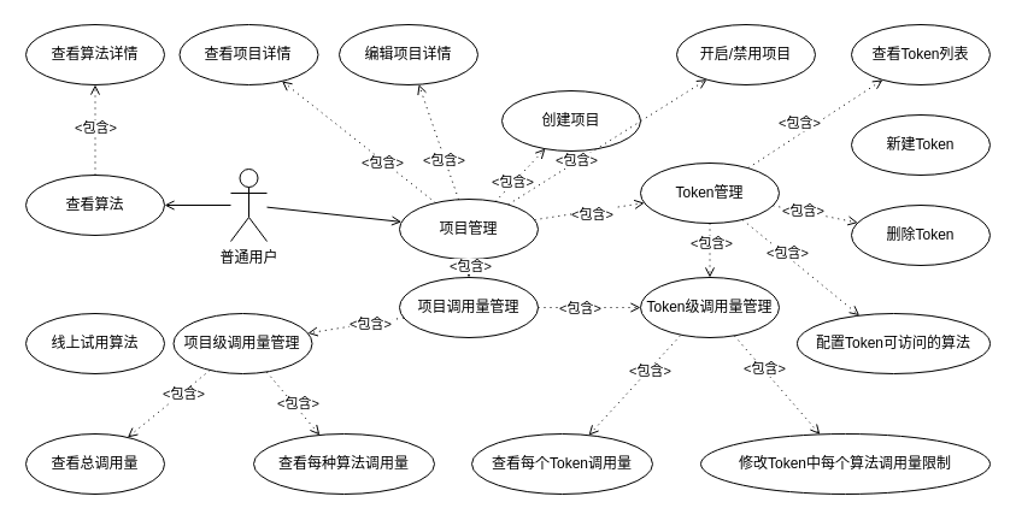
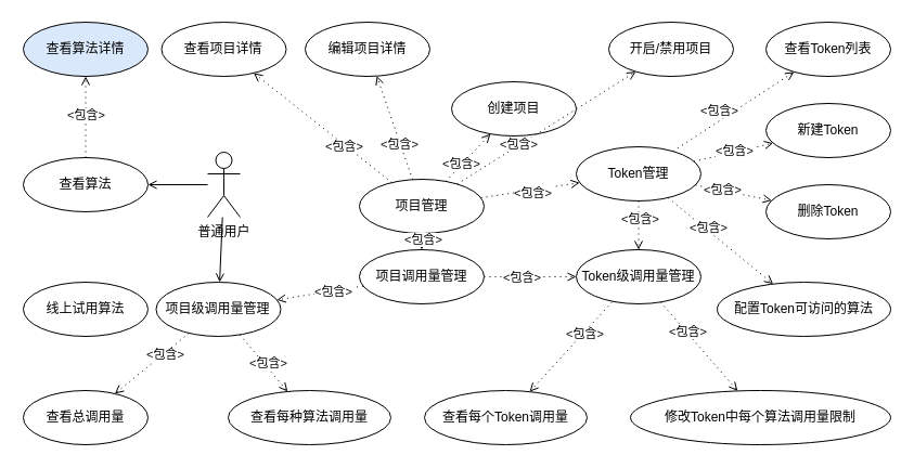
  <mxCell id="0" />
  <mxCell id="1" parent="0" />
- <mxCell id="2" value="" style="rounded=0;orthogonalLoop=1;jettySize=auto;html=1;endArrow=open;endFill=0;" edge="1" parent="1" source="3" target="6"><mxGeometry relative="1" as="geometry" /></mxCell>
+ <mxCell id="2" value="" style="rounded=0;orthogonalLoop=1;jettySize=auto;html=1;endArrow=open;endFill=0;" edge="1" parent="1" source="3" target="16"><mxGeometry relative="1" as="geometry" /></mxCell>
  <mxCell id="3" value="普通用户" style="shape=umlActor;verticalLabelPosition=bottom;verticalAlign=top;html=1;outlineConnect=0;" vertex="1" parent="1"><mxGeometry x="191" y="140" width="30" height="60" as="geometry" /></mxCell>
  <mxCell id="4" value="" style="rounded=0;orthogonalLoop=1;jettySize=auto;html=1;dashed=1;dashPattern=1 4;endArrow=open;endFill=0;" edge="1" parent="1" source="6" target="7"><mxGeometry relative="1" as="geometry" /></mxCell>
  <mxCell id="5" value="&amp;lt;包含&amp;gt;" style="edgeLabel;html=1;align=center;verticalAlign=middle;resizable=0;points=[];" vertex="1" connectable="0" parent="4"><mxGeometry x="-0.311" y="1" relative="1" as="geometry"><mxPoint x="16" y="1" as="offset" /></mxGeometry></mxCell>
  <mxCell id="6" value="&lt;p style=&quot;line-height: 100%;&quot;&gt;项目管理&lt;/p&gt;" style="ellipse;whiteSpace=wrap;html=1;verticalAlign=top;" vertex="1" parent="1"><mxGeometry x="331" y="165" width="115" height="50" as="geometry" /></mxCell>
  <mxCell id="7" value="&lt;p style=&quot;line-height: 100%;&quot;&gt;Token管理&lt;/p&gt;" style="ellipse;whiteSpace=wrap;html=1;verticalAlign=top;" vertex="1" parent="1"><mxGeometry x="531" y="135" width="115" height="50" as="geometry" /></mxCell>
  <mxCell id="8" value="" style="rounded=0;orthogonalLoop=1;jettySize=auto;html=1;dashed=1;dashPattern=1 4;endArrow=open;endFill=0;" edge="1" target="10" parent="1" source="6"><mxGeometry relative="1" as="geometry"><mxPoint x="460.998" y="303" as="sourcePoint" /></mxGeometry></mxCell>
  <mxCell id="9" value="&amp;lt;包含&amp;gt;" style="edgeLabel;html=1;align=center;verticalAlign=middle;resizable=0;points=[];" vertex="1" connectable="0" parent="8"><mxGeometry x="-0.311" y="1" relative="1" as="geometry"><mxPoint as="offset" /></mxGeometry></mxCell>
  <mxCell id="10" value="&lt;p style=&quot;line-height: 100%;&quot;&gt;查看项目详情&lt;/p&gt;" style="ellipse;whiteSpace=wrap;html=1;verticalAlign=top;" vertex="1" parent="1"><mxGeometry x="148.498" y="20" width="115" height="50" as="geometry" /></mxCell>
  <mxCell id="11" value="" style="rounded=0;orthogonalLoop=1;jettySize=auto;html=1;dashed=1;dashPattern=1 4;endArrow=open;endFill=0;" edge="1" target="13" parent="1" source="6"><mxGeometry relative="1" as="geometry"><mxPoint x="391.228" y="323" as="sourcePoint" /></mxGeometry></mxCell>
  <mxCell id="12" value="&amp;lt;包含&amp;gt;" style="edgeLabel;html=1;align=center;verticalAlign=middle;resizable=0;points=[];" vertex="1" connectable="0" parent="11"><mxGeometry x="-0.311" y="1" relative="1" as="geometry"><mxPoint as="offset" /></mxGeometry></mxCell>
  <mxCell id="13" value="&lt;p style=&quot;line-height: 100%;&quot;&gt;项目调用量管理&lt;/p&gt;" style="ellipse;whiteSpace=wrap;html=1;verticalAlign=top;" vertex="1" parent="1"><mxGeometry x="330.998" y="230" width="115" height="50" as="geometry" /></mxCell>
  <mxCell id="14" value="" style="rounded=0;orthogonalLoop=1;jettySize=auto;html=1;dashed=1;dashPattern=1 4;endArrow=open;endFill=0;" edge="1" target="16" parent="1" source="13"><mxGeometry relative="1" as="geometry"><mxPoint x="334.228" y="393" as="sourcePoint" /></mxGeometry></mxCell>
  <mxCell id="15" value="&amp;lt;包含&amp;gt;" style="edgeLabel;html=1;align=center;verticalAlign=middle;resizable=0;points=[];" vertex="1" connectable="0" parent="14"><mxGeometry x="-0.311" y="1" relative="1" as="geometry"><mxPoint as="offset" /></mxGeometry></mxCell>
  <mxCell id="16" value="&lt;p style=&quot;line-height: 100%;&quot;&gt;项目级调用量管理&lt;/p&gt;" style="ellipse;whiteSpace=wrap;html=1;verticalAlign=top;" vertex="1" parent="1"><mxGeometry x="143.498" y="260" width="115" height="50" as="geometry" /></mxCell>
  <mxCell id="17" value="" style="rounded=0;orthogonalLoop=1;jettySize=auto;html=1;dashed=1;dashPattern=1 4;endArrow=open;endFill=0;" edge="1" target="19" parent="1" source="13"><mxGeometry relative="1" as="geometry"><mxPoint x="581.228" y="333" as="sourcePoint" /></mxGeometry></mxCell>
  <mxCell id="18" value="&amp;lt;包含&amp;gt;" style="edgeLabel;html=1;align=center;verticalAlign=middle;resizable=0;points=[];" vertex="1" connectable="0" parent="17"><mxGeometry x="-0.311" y="1" relative="1" as="geometry"><mxPoint x="6" y="1" as="offset" /></mxGeometry></mxCell>
  <mxCell id="19" value="&lt;p style=&quot;line-height: 100%;&quot;&gt;Token级调用量管理&lt;/p&gt;" style="ellipse;whiteSpace=wrap;html=1;verticalAlign=top;" vertex="1" parent="1"><mxGeometry x="530.998" y="230" width="115" height="50" as="geometry" /></mxCell>
  <mxCell id="20" value="" style="rounded=0;orthogonalLoop=1;jettySize=auto;html=1;dashed=1;dashPattern=1 4;endArrow=open;endFill=0;" edge="1" target="22" parent="1" source="6"><mxGeometry relative="1" as="geometry"><mxPoint x="161.228" y="-7" as="sourcePoint" /></mxGeometry></mxCell>
  <mxCell id="21" value="&amp;lt;包含&amp;gt;" style="edgeLabel;html=1;align=center;verticalAlign=middle;resizable=0;points=[];" vertex="1" connectable="0" parent="20"><mxGeometry x="-0.311" y="1" relative="1" as="geometry"><mxPoint as="offset" /></mxGeometry></mxCell>
  <mxCell id="22" value="&lt;p style=&quot;line-height: 100%;&quot;&gt;编辑项目详情&lt;/p&gt;" style="ellipse;whiteSpace=wrap;html=1;verticalAlign=top;" vertex="1" parent="1"><mxGeometry x="280.998" y="20" width="115" height="50" as="geometry" /></mxCell>
  <mxCell id="23" value="" style="rounded=0;orthogonalLoop=1;jettySize=auto;html=1;dashed=1;dashPattern=1 4;endArrow=open;endFill=0;" edge="1" target="25" parent="1" source="6"><mxGeometry relative="1" as="geometry"><mxPoint x="239.228" y="-7" as="sourcePoint" /></mxGeometry></mxCell>
  <mxCell id="24" value="&amp;lt;包含&amp;gt;" style="edgeLabel;html=1;align=center;verticalAlign=middle;resizable=0;points=[];" vertex="1" connectable="0" parent="23"><mxGeometry x="-0.311" y="1" relative="1" as="geometry"><mxPoint as="offset" /></mxGeometry></mxCell>
  <mxCell id="25" value="&lt;p style=&quot;line-height: 100%;&quot;&gt;创建项目&lt;/p&gt;" style="ellipse;whiteSpace=wrap;html=1;verticalAlign=top;" vertex="1" parent="1"><mxGeometry x="415.998" y="75" width="115" height="50" as="geometry" /></mxCell>
  <mxCell id="26" value="" style="rounded=0;orthogonalLoop=1;jettySize=auto;html=1;dashed=1;dashPattern=1 4;endArrow=open;endFill=0;" edge="1" target="28" parent="1" source="6"><mxGeometry relative="1" as="geometry"><mxPoint x="360.228" y="-7" as="sourcePoint" /></mxGeometry></mxCell>
  <mxCell id="27" value="&amp;lt;包含&amp;gt;" style="edgeLabel;html=1;align=center;verticalAlign=middle;resizable=0;points=[];" vertex="1" connectable="0" parent="26"><mxGeometry x="-0.311" y="1" relative="1" as="geometry"><mxPoint as="offset" /></mxGeometry></mxCell>
  <mxCell id="28" value="&lt;p style=&quot;line-height: 100%;&quot;&gt;开启/禁用项目&lt;/p&gt;" style="ellipse;whiteSpace=wrap;html=1;verticalAlign=top;" vertex="1" parent="1"><mxGeometry x="560.998" y="20" width="115" height="50" as="geometry" /></mxCell>
  <mxCell id="29" value="" style="rounded=0;orthogonalLoop=1;jettySize=auto;html=1;dashed=1;dashPattern=1 4;endArrow=open;endFill=0;" edge="1" parent="1" source="7" target="19"><mxGeometry relative="1" as="geometry"><mxPoint x="501" y="210" as="sourcePoint" /><mxPoint x="596" y="210" as="targetPoint" /></mxGeometry></mxCell>
  <mxCell id="30" value="&amp;lt;包含&amp;gt;" style="edgeLabel;html=1;align=center;verticalAlign=middle;resizable=0;points=[];" vertex="1" connectable="0" parent="29"><mxGeometry x="-0.311" y="1" relative="1" as="geometry"><mxPoint as="offset" /></mxGeometry></mxCell>
  <mxCell id="31" value="" style="rounded=0;orthogonalLoop=1;jettySize=auto;html=1;dashed=1;dashPattern=1 4;endArrow=open;endFill=0;" edge="1" target="33" parent="1" source="16"><mxGeometry relative="1" as="geometry"><mxPoint x="131.228" y="383" as="sourcePoint" /></mxGeometry></mxCell>
  <mxCell id="32" value="&amp;lt;包含&amp;gt;" style="edgeLabel;html=1;align=center;verticalAlign=middle;resizable=0;points=[];" vertex="1" connectable="0" parent="31"><mxGeometry x="-0.311" y="1" relative="1" as="geometry"><mxPoint as="offset" /></mxGeometry></mxCell>
  <mxCell id="33" value="&lt;p style=&quot;line-height: 100%;&quot;&gt;查看总调用量&lt;/p&gt;" style="ellipse;whiteSpace=wrap;html=1;verticalAlign=top;" vertex="1" parent="1"><mxGeometry x="20.998" y="360" width="115" height="50" as="geometry" /></mxCell>
  <mxCell id="34" value="" style="rounded=0;orthogonalLoop=1;jettySize=auto;html=1;dashed=1;dashPattern=1 4;endArrow=open;endFill=0;" edge="1" target="36" parent="1" source="16"><mxGeometry relative="1" as="geometry"><mxPoint x="461.228" y="423" as="sourcePoint" /></mxGeometry></mxCell>
  <mxCell id="35" value="&amp;lt;包含&amp;gt;" style="edgeLabel;html=1;align=center;verticalAlign=middle;resizable=0;points=[];" vertex="1" connectable="0" parent="34"><mxGeometry x="-0.311" y="1" relative="1" as="geometry"><mxPoint x="10" y="8" as="offset" /></mxGeometry></mxCell>
  <mxCell id="36" value="&lt;p style=&quot;line-height: 100%;&quot;&gt;查看每种算法调用量&lt;/p&gt;" style="ellipse;whiteSpace=wrap;html=1;verticalAlign=top;" vertex="1" parent="1"><mxGeometry x="210" y="360" width="150" height="50" as="geometry" /></mxCell>
  <mxCell id="37" value="" style="rounded=0;orthogonalLoop=1;jettySize=auto;html=1;dashed=1;dashPattern=1 4;exitX=0.287;exitY=0.966;exitDx=0;exitDy=0;exitPerimeter=0;endArrow=open;endFill=0;" edge="1" target="39" parent="1" source="19"><mxGeometry relative="1" as="geometry"><mxPoint x="374.228" y="463" as="sourcePoint" /></mxGeometry></mxCell>
  <mxCell id="38" value="&amp;lt;包含&amp;gt;" style="edgeLabel;html=1;align=center;verticalAlign=middle;resizable=0;points=[];" vertex="1" connectable="0" parent="37"><mxGeometry x="-0.311" y="1" relative="1" as="geometry"><mxPoint as="offset" /></mxGeometry></mxCell>
  <mxCell id="39" value="&lt;p style=&quot;line-height: 100%;&quot;&gt;查看每个Token调用量&lt;br&gt;&lt;/p&gt;" style="ellipse;whiteSpace=wrap;html=1;verticalAlign=top;" vertex="1" parent="1"><mxGeometry x="391" y="360" width="150" height="50" as="geometry" /></mxCell>
  <mxCell id="40" value="" style="rounded=0;orthogonalLoop=1;jettySize=auto;html=1;dashed=1;dashPattern=1 4;endArrow=open;endFill=0;" edge="1" target="42" parent="1" source="19"><mxGeometry relative="1" as="geometry"><mxPoint x="591.228" y="383" as="sourcePoint" /></mxGeometry></mxCell>
  <mxCell id="41" value="&amp;lt;包含&amp;gt;" style="edgeLabel;html=1;align=center;verticalAlign=middle;resizable=0;points=[];" vertex="1" connectable="0" parent="40"><mxGeometry x="-0.311" y="1" relative="1" as="geometry"><mxPoint as="offset" /></mxGeometry></mxCell>
  <mxCell id="42" value="&lt;p style=&quot;line-height: 100%;&quot;&gt;修改Token中每个算法调用量限制&lt;/p&gt;" style="ellipse;whiteSpace=wrap;html=1;verticalAlign=top;" vertex="1" parent="1"><mxGeometry x="581" y="360" width="240" height="50" as="geometry" /></mxCell>
  <mxCell id="43" value="" style="rounded=0;orthogonalLoop=1;jettySize=auto;html=1;dashed=1;dashPattern=1 4;endArrow=open;endFill=0;" edge="1" target="45" parent="1" source="7"><mxGeometry relative="1" as="geometry"><mxPoint x="691.228" y="263" as="sourcePoint" /></mxGeometry></mxCell>
  <mxCell id="44" value="&amp;lt;包含&amp;gt;" style="edgeLabel;html=1;align=center;verticalAlign=middle;resizable=0;points=[];" vertex="1" connectable="0" parent="43"><mxGeometry x="-0.311" y="1" relative="1" as="geometry"><mxPoint x="3" y="1" as="offset" /></mxGeometry></mxCell>
  <mxCell id="45" value="&lt;p style=&quot;line-height: 100%;&quot;&gt;配置Token可访问的算法&lt;/p&gt;" style="ellipse;whiteSpace=wrap;html=1;verticalAlign=top;" vertex="1" parent="1"><mxGeometry x="661" y="260" width="160" height="50" as="geometry" /></mxCell>
  <mxCell id="46" value="" style="rounded=0;orthogonalLoop=1;jettySize=auto;html=1;dashed=1;dashPattern=1 4;endArrow=open;endFill=0;" edge="1" target="48" parent="1" source="7"><mxGeometry relative="1" as="geometry"><mxPoint x="620.998" y="113" as="sourcePoint" /></mxGeometry></mxCell>
  <mxCell id="47" value="&amp;lt;包含&amp;gt;" style="edgeLabel;html=1;align=center;verticalAlign=middle;resizable=0;points=[];" vertex="1" connectable="0" parent="46"><mxGeometry x="-0.311" y="1" relative="1" as="geometry"><mxPoint x="4" y="-12" as="offset" /></mxGeometry></mxCell>
  <mxCell id="48" value="&lt;p style=&quot;line-height: 100%;&quot;&gt;查看Token列表&lt;/p&gt;" style="ellipse;whiteSpace=wrap;html=1;verticalAlign=top;" vertex="1" parent="1"><mxGeometry x="705.998" y="20" width="115" height="50" as="geometry" /></mxCell>
+ <mxCell id="49" value="" style="rounded=0;orthogonalLoop=1;jettySize=auto;html=1;dashed=1;dashPattern=1 4;endArrow=open;endFill=0;" edge="1" target="51" parent="1" source="7"><mxGeometry relative="1" as="geometry"><mxPoint x="621" y="203" as="sourcePoint" /></mxGeometry></mxCell>
+ <mxCell id="50" value="&amp;lt;包含&amp;gt;" style="edgeLabel;html=1;align=center;verticalAlign=middle;resizable=0;points=[];" vertex="1" connectable="0" parent="49"><mxGeometry x="-0.311" y="1" relative="1" as="geometry"><mxPoint x="12" y="-3" as="offset" /></mxGeometry></mxCell>
  <mxCell id="51" value="&lt;p style=&quot;line-height: 100%;&quot;&gt;新建Token&lt;/p&gt;" style="ellipse;whiteSpace=wrap;html=1;verticalAlign=top;" vertex="1" parent="1"><mxGeometry x="706" y="95" width="115" height="50" as="geometry" /></mxCell>
  <mxCell id="52" value="" style="rounded=0;orthogonalLoop=1;jettySize=auto;html=1;dashed=1;dashPattern=1 4;endArrow=open;endFill=0;" edge="1" target="54" parent="1" source="7"><mxGeometry relative="1" as="geometry"><mxPoint x="671" y="223" as="sourcePoint" /></mxGeometry></mxCell>
  <mxCell id="53" value="&amp;lt;包含&amp;gt;" style="edgeLabel;html=1;align=center;verticalAlign=middle;resizable=0;points=[];" vertex="1" connectable="0" parent="52"><mxGeometry x="-0.311" y="1" relative="1" as="geometry"><mxPoint as="offset" /></mxGeometry></mxCell>
  <mxCell id="54" value="&lt;p style=&quot;line-height: 100%;&quot;&gt;删除Token&lt;/p&gt;" style="ellipse;whiteSpace=wrap;html=1;verticalAlign=top;" vertex="1" parent="1"><mxGeometry x="706" y="170" width="115" height="50" as="geometry" /></mxCell>
  <mxCell id="55" value="" style="rounded=0;orthogonalLoop=1;jettySize=auto;html=1;endArrow=open;endFill=0;" edge="1" target="56" parent="1" source="3"><mxGeometry relative="1" as="geometry"><mxPoint x="-171" y="203" as="sourcePoint" /></mxGeometry></mxCell>
  <mxCell id="56" value="&lt;p style=&quot;line-height: 100%;&quot;&gt;查看算法&lt;/p&gt;" style="ellipse;whiteSpace=wrap;html=1;verticalAlign=top;" vertex="1" parent="1"><mxGeometry x="21" y="145" width="115" height="50" as="geometry" /></mxCell>
  <mxCell id="57" value="&lt;p style=&quot;line-height: 100%;&quot;&gt;线上试用算法&lt;/p&gt;" style="ellipse;whiteSpace=wrap;html=1;verticalAlign=top;" vertex="1" parent="1"><mxGeometry x="21" y="260" width="115" height="50" as="geometry" /></mxCell>
  <mxCell id="58" value="" style="rounded=0;orthogonalLoop=1;jettySize=auto;html=1;dashed=1;dashPattern=1 4;endArrow=open;endFill=0;" edge="1" target="60" parent="1" source="56"><mxGeometry relative="1" as="geometry"><mxPoint x="-352" y="370" as="sourcePoint" /></mxGeometry></mxCell>
  <mxCell id="59" value="&amp;lt;包含&amp;gt;" style="edgeLabel;html=1;align=center;verticalAlign=middle;resizable=0;points=[];" vertex="1" connectable="0" parent="58"><mxGeometry x="-0.311" y="1" relative="1" as="geometry"><mxPoint x="1" y="-14" as="offset" /></mxGeometry></mxCell>
- <mxCell id="60" value="&lt;p style=&quot;line-height: 100%;&quot;&gt;查看算法详情&lt;/p&gt;" style="ellipse;whiteSpace=wrap;html=1;verticalAlign=top;" vertex="1" parent="1"><mxGeometry x="21" y="20" width="115" height="50" as="geometry" /></mxCell>
+ <mxCell id="60" value="&lt;p style=&quot;line-height: 100%;&quot;&gt;查看算法详情&lt;/p&gt;" style="ellipse;whiteSpace=wrap;html=1;verticalAlign=top;fillColor=#dae8fc;" vertex="1" parent="1"><mxGeometry x="21" y="20" width="115" height="50" as="geometry" /></mxCell>
